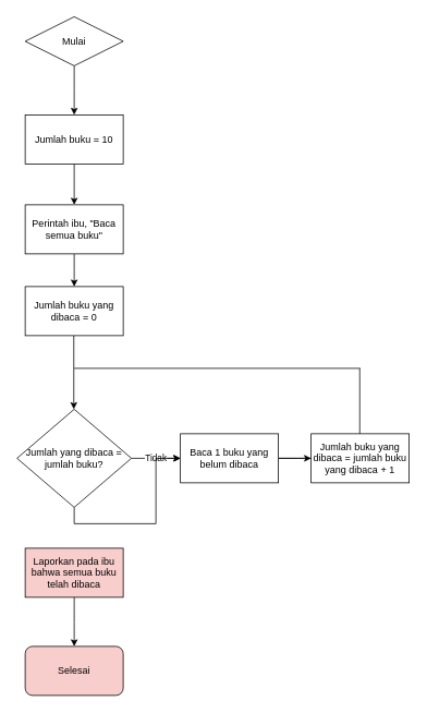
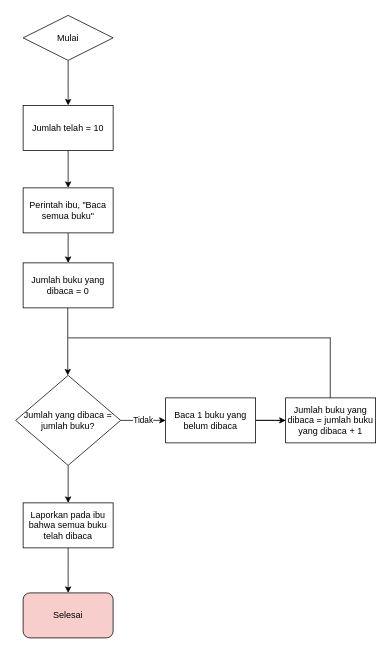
  <mxCell id="0" />
  <mxCell id="1" parent="0" />
  <mxCell id="2" style="edgeStyle=orthogonalEdgeStyle;rounded=0;orthogonalLoop=1;jettySize=auto;html=1;exitX=0.5;exitY=1;exitDx=0;exitDy=0;" edge="1" parent="1" source="3"><mxGeometry relative="1" as="geometry"><mxPoint x="90" y="140" as="targetPoint" /></mxGeometry></mxCell>
  <mxCell id="3" value="Mulai" style="rhombus;whiteSpace=wrap;html=1;" vertex="1" parent="1"><mxGeometry x="30" y="20" width="120" height="60" as="geometry" /></mxCell>
  <mxCell id="4" style="edgeStyle=orthogonalEdgeStyle;rounded=0;orthogonalLoop=1;jettySize=auto;html=1;exitX=0.5;exitY=1;exitDx=0;exitDy=0;entryX=0.5;entryY=0;entryDx=0;entryDy=0;" edge="1" parent="1" source="5" target="7"><mxGeometry relative="1" as="geometry" /></mxCell>
- <mxCell id="5" value="Jumlah buku = 10" style="rounded=0;whiteSpace=wrap;html=1;" vertex="1" parent="1"><mxGeometry x="30" y="140" width="120" height="60" as="geometry" /></mxCell>
+ <mxCell id="5" value="Jumlah telah = 10" style="rounded=0;whiteSpace=wrap;html=1;" vertex="1" parent="1"><mxGeometry x="30" y="140" width="120" height="60" as="geometry" /></mxCell>
  <mxCell id="6" style="edgeStyle=orthogonalEdgeStyle;rounded=0;orthogonalLoop=1;jettySize=auto;html=1;exitX=0.5;exitY=1;exitDx=0;exitDy=0;" edge="1" parent="1" source="7"><mxGeometry relative="1" as="geometry"><mxPoint x="90" y="350" as="targetPoint" /></mxGeometry></mxCell>
  <mxCell id="7" value="Perintah ibu, &quot;Baca semua buku&quot;" style="rounded=0;whiteSpace=wrap;html=1;" vertex="1" parent="1"><mxGeometry x="30" y="250" width="120" height="60" as="geometry" /></mxCell>
  <mxCell id="8" style="edgeStyle=orthogonalEdgeStyle;rounded=0;orthogonalLoop=1;jettySize=auto;html=1;exitX=0.5;exitY=1;exitDx=0;exitDy=0;" edge="1" parent="1"><mxGeometry relative="1" as="geometry"><mxPoint x="89.5" y="500" as="targetPoint" /><mxPoint x="89.5" y="410" as="sourcePoint" /></mxGeometry></mxCell>
  <mxCell id="9" value="Jumlah buku yang dibaca = 0" style="rounded=0;whiteSpace=wrap;html=1;" vertex="1" parent="1"><mxGeometry x="30" y="350" width="120" height="60" as="geometry" /></mxCell>
  <mxCell id="10" value="Tidak" style="edgeStyle=orthogonalEdgeStyle;rounded=0;orthogonalLoop=1;jettySize=auto;html=1;" edge="1" parent="1" source="12"><mxGeometry relative="1" as="geometry"><mxPoint x="220" y="560" as="targetPoint" /></mxGeometry></mxCell>
- <mxCell id="11" style="edgeStyle=orthogonalEdgeStyle;rounded=0;orthogonalLoop=1;jettySize=auto;html=1;exitX=0.5;exitY=1;exitDx=0;exitDy=0;" edge="1" parent="1" source="12" target="15"><mxGeometry relative="1" as="geometry"><mxPoint x="90" y="700" as="targetPoint" /></mxGeometry></mxCell>
+ <mxCell id="11" style="edgeStyle=orthogonalEdgeStyle;rounded=0;orthogonalLoop=1;jettySize=auto;html=1;exitX=0.5;exitY=1;exitDx=0;exitDy=0;" edge="1" parent="1" source="12" target="20"><mxGeometry relative="1" as="geometry"><mxPoint x="90" y="700" as="targetPoint" /></mxGeometry></mxCell>
  <mxCell id="12" value="Jumlah yang dibaca = jumlah buku?" style="rhombus;whiteSpace=wrap;html=1;" vertex="1" parent="1"><mxGeometry x="20" y="500" width="140" height="120" as="geometry" /></mxCell>
  <mxCell id="13" style="edgeStyle=orthogonalEdgeStyle;rounded=0;orthogonalLoop=1;jettySize=auto;html=1;exitX=1;exitY=0.5;exitDx=0;exitDy=0;" edge="1" parent="1" source="15"><mxGeometry relative="1" as="geometry"><mxPoint x="390" y="560" as="targetPoint" /></mxGeometry></mxCell>
  <mxCell id="14" value="" style="edgeStyle=orthogonalEdgeStyle;rounded=0;orthogonalLoop=1;jettySize=auto;html=1;" edge="1" parent="1" source="15" target="16"><mxGeometry relative="1" as="geometry" /></mxCell>
  <mxCell id="15" value="Baca 1 buku yang belum dibaca" style="rounded=0;whiteSpace=wrap;html=1;" vertex="1" parent="1"><mxGeometry x="220" y="530" width="120" height="60" as="geometry" /></mxCell>
  <mxCell id="16" value="Jumlah buku yang dibaca = jumlah buku yang dibaca + 1" style="whiteSpace=wrap;html=1;rounded=0;" vertex="1" parent="1"><mxGeometry x="380" y="530" width="120" height="60" as="geometry" /></mxCell>
  <mxCell id="17" value="" style="endArrow=none;html=1;rounded=0;" edge="1" parent="1"><mxGeometry width="50" height="50" relative="1" as="geometry"><mxPoint x="439.5" y="530" as="sourcePoint" /><mxPoint x="439.5" y="450" as="targetPoint" /></mxGeometry></mxCell>
  <mxCell id="18" value="" style="endArrow=none;html=1;rounded=0;" edge="1" parent="1"><mxGeometry width="50" height="50" relative="1" as="geometry"><mxPoint x="90" y="450" as="sourcePoint" /><mxPoint x="440" y="450" as="targetPoint" /></mxGeometry></mxCell>
  <mxCell id="19" style="edgeStyle=orthogonalEdgeStyle;rounded=0;orthogonalLoop=1;jettySize=auto;html=1;exitX=0.5;exitY=1;exitDx=0;exitDy=0;" edge="1" parent="1" source="20"><mxGeometry relative="1" as="geometry"><mxPoint x="90" y="790" as="targetPoint" /></mxGeometry></mxCell>
- <mxCell id="20" value="Laporkan pada ibu bahwa semua buku telah dibaca" style="rounded=0;whiteSpace=wrap;html=1;fillColor=#f8cecc;" vertex="1" parent="1"><mxGeometry x="30" y="670" width="120" height="60" as="geometry" /></mxCell>
+ <mxCell id="20" value="Laporkan pada ibu bahwa semua buku telah dibaca" style="rounded=0;whiteSpace=wrap;html=1;" vertex="1" parent="1"><mxGeometry x="30" y="670" width="120" height="60" as="geometry" /></mxCell>
  <mxCell id="21" value="Selesai" style="rounded=1;whiteSpace=wrap;html=1;fillColor=#f8cecc;" vertex="1" parent="1"><mxGeometry x="30" y="790" width="120" height="60" as="geometry" /></mxCell>
